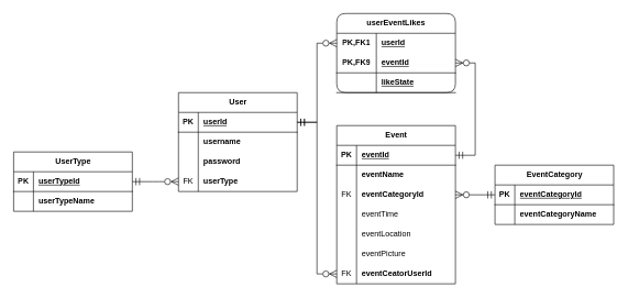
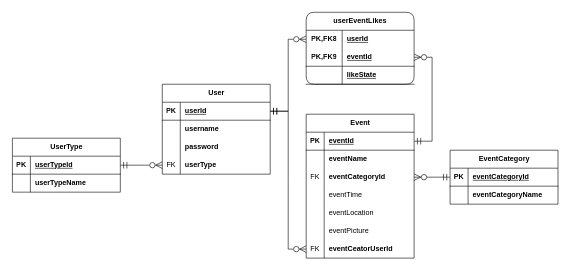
  <mxCell id="0" />
  <mxCell id="1" parent="0" />
  <mxCell id="2" value="User" style="shape=table;startSize=30;container=1;collapsible=1;childLayout=tableLayout;fixedRows=1;rowLines=0;fontStyle=1;align=center;resizeLast=1;html=1;" vertex="1" parent="1"><mxGeometry x="270" y="140" width="180" height="150" as="geometry" /></mxCell>
  <mxCell id="3" value="" style="shape=tableRow;horizontal=0;startSize=0;swimlaneHead=0;swimlaneBody=0;fillColor=none;collapsible=0;dropTarget=0;points=[[0,0.5],[1,0.5]];portConstraint=eastwest;top=0;left=0;right=0;bottom=1;" vertex="1" parent="2"><mxGeometry y="30" width="180" height="30" as="geometry" /></mxCell>
  <mxCell id="4" value="PK" style="shape=partialRectangle;connectable=0;fillColor=none;top=0;left=0;bottom=0;right=0;fontStyle=1;overflow=hidden;whiteSpace=wrap;html=1;" vertex="1" parent="3"><mxGeometry width="30" height="30" as="geometry"><mxRectangle width="30" height="30" as="alternateBounds" /></mxGeometry></mxCell>
  <mxCell id="5" value="userId" style="shape=partialRectangle;connectable=0;fillColor=none;top=0;left=0;bottom=0;right=0;align=left;spacingLeft=6;fontStyle=5;overflow=hidden;whiteSpace=wrap;html=1;" vertex="1" parent="3"><mxGeometry x="30" width="150" height="30" as="geometry"><mxRectangle width="150" height="30" as="alternateBounds" /></mxGeometry></mxCell>
  <mxCell id="6" value="" style="shape=tableRow;horizontal=0;startSize=0;swimlaneHead=0;swimlaneBody=0;fillColor=none;collapsible=0;dropTarget=0;points=[[0,0.5],[1,0.5]];portConstraint=eastwest;top=0;left=0;right=0;bottom=0;" vertex="1" parent="2"><mxGeometry y="60" width="180" height="30" as="geometry" /></mxCell>
  <mxCell id="7" value="" style="shape=partialRectangle;connectable=0;fillColor=none;top=0;left=0;bottom=0;right=0;editable=1;overflow=hidden;whiteSpace=wrap;html=1;" vertex="1" parent="6"><mxGeometry width="30" height="30" as="geometry"><mxRectangle width="30" height="30" as="alternateBounds" /></mxGeometry></mxCell>
  <mxCell id="8" value="username" style="shape=partialRectangle;connectable=0;fillColor=none;top=0;left=0;bottom=0;right=0;align=left;spacingLeft=6;overflow=hidden;whiteSpace=wrap;html=1;fontStyle=1" vertex="1" parent="6"><mxGeometry x="30" width="150" height="30" as="geometry"><mxRectangle width="150" height="30" as="alternateBounds" /></mxGeometry></mxCell>
  <mxCell id="9" value="" style="shape=tableRow;horizontal=0;startSize=0;swimlaneHead=0;swimlaneBody=0;fillColor=none;collapsible=0;dropTarget=0;points=[[0,0.5],[1,0.5]];portConstraint=eastwest;top=0;left=0;right=0;bottom=0;" vertex="1" parent="2"><mxGeometry y="90" width="180" height="30" as="geometry" /></mxCell>
  <mxCell id="10" value="" style="shape=partialRectangle;connectable=0;fillColor=none;top=0;left=0;bottom=0;right=0;editable=1;overflow=hidden;whiteSpace=wrap;html=1;" vertex="1" parent="9"><mxGeometry width="30" height="30" as="geometry"><mxRectangle width="30" height="30" as="alternateBounds" /></mxGeometry></mxCell>
  <mxCell id="11" value="password" style="shape=partialRectangle;connectable=0;fillColor=none;top=0;left=0;bottom=0;right=0;align=left;spacingLeft=6;overflow=hidden;whiteSpace=wrap;html=1;fontStyle=1" vertex="1" parent="9"><mxGeometry x="30" width="150" height="30" as="geometry"><mxRectangle width="150" height="30" as="alternateBounds" /></mxGeometry></mxCell>
  <mxCell id="12" value="" style="shape=tableRow;horizontal=0;startSize=0;swimlaneHead=0;swimlaneBody=0;fillColor=none;collapsible=0;dropTarget=0;points=[[0,0.5],[1,0.5]];portConstraint=eastwest;top=0;left=0;right=0;bottom=0;" vertex="1" parent="2"><mxGeometry y="120" width="180" height="30" as="geometry" /></mxCell>
  <mxCell id="13" value="FK" style="shape=partialRectangle;connectable=0;fillColor=none;top=0;left=0;bottom=0;right=0;editable=1;overflow=hidden;whiteSpace=wrap;html=1;" vertex="1" parent="12"><mxGeometry width="30" height="30" as="geometry"><mxRectangle width="30" height="30" as="alternateBounds" /></mxGeometry></mxCell>
  <mxCell id="14" value="userType" style="shape=partialRectangle;connectable=0;fillColor=none;top=0;left=0;bottom=0;right=0;align=left;spacingLeft=6;overflow=hidden;whiteSpace=wrap;html=1;fontStyle=1" vertex="1" parent="12"><mxGeometry x="30" width="150" height="30" as="geometry"><mxRectangle width="150" height="30" as="alternateBounds" /></mxGeometry></mxCell>
  <mxCell id="15" value="Event" style="shape=table;startSize=30;container=1;collapsible=1;childLayout=tableLayout;fixedRows=1;rowLines=0;fontStyle=1;align=center;resizeLast=1;html=1;" vertex="1" parent="1"><mxGeometry x="510" y="190" width="180" height="240" as="geometry" /></mxCell>
  <mxCell id="16" value="" style="shape=tableRow;horizontal=0;startSize=0;swimlaneHead=0;swimlaneBody=0;fillColor=none;collapsible=0;dropTarget=0;points=[[0,0.5],[1,0.5]];portConstraint=eastwest;top=0;left=0;right=0;bottom=1;" vertex="1" parent="15"><mxGeometry y="30" width="180" height="30" as="geometry" /></mxCell>
  <mxCell id="17" value="PK" style="shape=partialRectangle;connectable=0;fillColor=none;top=0;left=0;bottom=0;right=0;fontStyle=1;overflow=hidden;whiteSpace=wrap;html=1;" vertex="1" parent="16"><mxGeometry width="30" height="30" as="geometry"><mxRectangle width="30" height="30" as="alternateBounds" /></mxGeometry></mxCell>
  <mxCell id="18" value="eventId" style="shape=partialRectangle;connectable=0;fillColor=none;top=0;left=0;bottom=0;right=0;align=left;spacingLeft=6;fontStyle=5;overflow=hidden;whiteSpace=wrap;html=1;" vertex="1" parent="16"><mxGeometry x="30" width="150" height="30" as="geometry"><mxRectangle width="150" height="30" as="alternateBounds" /></mxGeometry></mxCell>
  <mxCell id="19" value="" style="shape=tableRow;horizontal=0;startSize=0;swimlaneHead=0;swimlaneBody=0;fillColor=none;collapsible=0;dropTarget=0;points=[[0,0.5],[1,0.5]];portConstraint=eastwest;top=0;left=0;right=0;bottom=0;" vertex="1" parent="15"><mxGeometry y="60" width="180" height="30" as="geometry" /></mxCell>
  <mxCell id="20" value="" style="shape=partialRectangle;connectable=0;fillColor=none;top=0;left=0;bottom=0;right=0;editable=1;overflow=hidden;whiteSpace=wrap;html=1;" vertex="1" parent="19"><mxGeometry width="30" height="30" as="geometry"><mxRectangle width="30" height="30" as="alternateBounds" /></mxGeometry></mxCell>
  <mxCell id="21" value="eventName" style="shape=partialRectangle;connectable=0;fillColor=none;top=0;left=0;bottom=0;right=0;align=left;spacingLeft=6;overflow=hidden;whiteSpace=wrap;html=1;fontStyle=1" vertex="1" parent="19"><mxGeometry x="30" width="150" height="30" as="geometry"><mxRectangle width="150" height="30" as="alternateBounds" /></mxGeometry></mxCell>
  <mxCell id="22" style="shape=tableRow;horizontal=0;startSize=0;swimlaneHead=0;swimlaneBody=0;fillColor=none;collapsible=0;dropTarget=0;points=[[0,0.5],[1,0.5]];portConstraint=eastwest;top=0;left=0;right=0;bottom=0;" vertex="1" parent="15"><mxGeometry y="90" width="180" height="30" as="geometry" /></mxCell>
  <mxCell id="23" value="FK" style="shape=partialRectangle;connectable=0;fillColor=none;top=0;left=0;bottom=0;right=0;editable=1;overflow=hidden;whiteSpace=wrap;html=1;" vertex="1" parent="22"><mxGeometry width="30" height="30" as="geometry"><mxRectangle width="30" height="30" as="alternateBounds" /></mxGeometry></mxCell>
  <mxCell id="24" value="eventCategoryId" style="shape=partialRectangle;connectable=0;fillColor=none;top=0;left=0;bottom=0;right=0;align=left;spacingLeft=6;overflow=hidden;whiteSpace=wrap;html=1;fontStyle=1" vertex="1" parent="22"><mxGeometry x="30" width="150" height="30" as="geometry"><mxRectangle width="150" height="30" as="alternateBounds" /></mxGeometry></mxCell>
  <mxCell id="25" value="" style="shape=tableRow;horizontal=0;startSize=0;swimlaneHead=0;swimlaneBody=0;fillColor=none;collapsible=0;dropTarget=0;points=[[0,0.5],[1,0.5]];portConstraint=eastwest;top=0;left=0;right=0;bottom=0;" vertex="1" parent="15"><mxGeometry y="120" width="180" height="30" as="geometry" /></mxCell>
  <mxCell id="26" value="" style="shape=partialRectangle;connectable=0;fillColor=none;top=0;left=0;bottom=0;right=0;editable=1;overflow=hidden;whiteSpace=wrap;html=1;" vertex="1" parent="25"><mxGeometry width="30" height="30" as="geometry"><mxRectangle width="30" height="30" as="alternateBounds" /></mxGeometry></mxCell>
  <mxCell id="27" value="eventTime" style="shape=partialRectangle;connectable=0;fillColor=none;top=0;left=0;bottom=0;right=0;align=left;spacingLeft=6;overflow=hidden;whiteSpace=wrap;html=1;" vertex="1" parent="25"><mxGeometry x="30" width="150" height="30" as="geometry"><mxRectangle width="150" height="30" as="alternateBounds" /></mxGeometry></mxCell>
  <mxCell id="28" style="shape=tableRow;horizontal=0;startSize=0;swimlaneHead=0;swimlaneBody=0;fillColor=none;collapsible=0;dropTarget=0;points=[[0,0.5],[1,0.5]];portConstraint=eastwest;top=0;left=0;right=0;bottom=0;" vertex="1" parent="15"><mxGeometry y="150" width="180" height="30" as="geometry" /></mxCell>
  <mxCell id="29" style="shape=partialRectangle;connectable=0;fillColor=none;top=0;left=0;bottom=0;right=0;editable=1;overflow=hidden;whiteSpace=wrap;html=1;" vertex="1" parent="28"><mxGeometry width="30" height="30" as="geometry"><mxRectangle width="30" height="30" as="alternateBounds" /></mxGeometry></mxCell>
  <mxCell id="30" value="eventLocation" style="shape=partialRectangle;connectable=0;fillColor=none;top=0;left=0;bottom=0;right=0;align=left;spacingLeft=6;overflow=hidden;whiteSpace=wrap;html=1;" vertex="1" parent="28"><mxGeometry x="30" width="150" height="30" as="geometry"><mxRectangle width="150" height="30" as="alternateBounds" /></mxGeometry></mxCell>
  <mxCell id="31" style="shape=tableRow;horizontal=0;startSize=0;swimlaneHead=0;swimlaneBody=0;fillColor=none;collapsible=0;dropTarget=0;points=[[0,0.5],[1,0.5]];portConstraint=eastwest;top=0;left=0;right=0;bottom=0;" vertex="1" parent="15"><mxGeometry y="180" width="180" height="30" as="geometry" /></mxCell>
  <mxCell id="32" style="shape=partialRectangle;connectable=0;fillColor=none;top=0;left=0;bottom=0;right=0;editable=1;overflow=hidden;whiteSpace=wrap;html=1;" vertex="1" parent="31"><mxGeometry width="30" height="30" as="geometry"><mxRectangle width="30" height="30" as="alternateBounds" /></mxGeometry></mxCell>
  <mxCell id="33" value="eventPicture" style="shape=partialRectangle;connectable=0;fillColor=none;top=0;left=0;bottom=0;right=0;align=left;spacingLeft=6;overflow=hidden;whiteSpace=wrap;html=1;" vertex="1" parent="31"><mxGeometry x="30" width="150" height="30" as="geometry"><mxRectangle width="150" height="30" as="alternateBounds" /></mxGeometry></mxCell>
  <mxCell id="34" style="shape=tableRow;horizontal=0;startSize=0;swimlaneHead=0;swimlaneBody=0;fillColor=none;collapsible=0;dropTarget=0;points=[[0,0.5],[1,0.5]];portConstraint=eastwest;top=0;left=0;right=0;bottom=0;" vertex="1" parent="15"><mxGeometry y="210" width="180" height="30" as="geometry" /></mxCell>
  <mxCell id="35" value="FK" style="shape=partialRectangle;connectable=0;fillColor=none;top=0;left=0;bottom=0;right=0;editable=1;overflow=hidden;whiteSpace=wrap;html=1;" vertex="1" parent="34"><mxGeometry width="30" height="30" as="geometry"><mxRectangle width="30" height="30" as="alternateBounds" /></mxGeometry></mxCell>
  <mxCell id="36" value="&lt;b&gt;eventCeatorUserId&lt;/b&gt;" style="shape=partialRectangle;connectable=0;fillColor=none;top=0;left=0;bottom=0;right=0;align=left;spacingLeft=6;overflow=hidden;whiteSpace=wrap;html=1;" vertex="1" parent="34"><mxGeometry x="30" width="150" height="30" as="geometry"><mxRectangle width="150" height="30" as="alternateBounds" /></mxGeometry></mxCell>
  <mxCell id="37" value="EventCategory" style="shape=table;startSize=30;container=1;collapsible=1;childLayout=tableLayout;fixedRows=1;rowLines=0;fontStyle=1;align=center;resizeLast=1;html=1;" vertex="1" parent="1"><mxGeometry x="750" y="250" width="180" height="90" as="geometry" /></mxCell>
  <mxCell id="38" value="" style="shape=tableRow;horizontal=0;startSize=0;swimlaneHead=0;swimlaneBody=0;fillColor=none;collapsible=0;dropTarget=0;points=[[0,0.5],[1,0.5]];portConstraint=eastwest;top=0;left=0;right=0;bottom=1;" vertex="1" parent="37"><mxGeometry y="30" width="180" height="30" as="geometry" /></mxCell>
  <mxCell id="39" value="PK" style="shape=partialRectangle;connectable=0;fillColor=none;top=0;left=0;bottom=0;right=0;fontStyle=1;overflow=hidden;whiteSpace=wrap;html=1;" vertex="1" parent="38"><mxGeometry width="30" height="30" as="geometry"><mxRectangle width="30" height="30" as="alternateBounds" /></mxGeometry></mxCell>
  <mxCell id="40" value="eventCategoryId" style="shape=partialRectangle;connectable=0;fillColor=none;top=0;left=0;bottom=0;right=0;align=left;spacingLeft=6;fontStyle=5;overflow=hidden;whiteSpace=wrap;html=1;" vertex="1" parent="38"><mxGeometry x="30" width="150" height="30" as="geometry"><mxRectangle width="150" height="30" as="alternateBounds" /></mxGeometry></mxCell>
  <mxCell id="41" value="" style="shape=tableRow;horizontal=0;startSize=0;swimlaneHead=0;swimlaneBody=0;fillColor=none;collapsible=0;dropTarget=0;points=[[0,0.5],[1,0.5]];portConstraint=eastwest;top=0;left=0;right=0;bottom=0;" vertex="1" parent="37"><mxGeometry y="60" width="180" height="30" as="geometry" /></mxCell>
  <mxCell id="42" value="" style="shape=partialRectangle;connectable=0;fillColor=none;top=0;left=0;bottom=0;right=0;editable=1;overflow=hidden;whiteSpace=wrap;html=1;" vertex="1" parent="41"><mxGeometry width="30" height="30" as="geometry"><mxRectangle width="30" height="30" as="alternateBounds" /></mxGeometry></mxCell>
  <mxCell id="43" value="eventCategoryName" style="shape=partialRectangle;connectable=0;fillColor=none;top=0;left=0;bottom=0;right=0;align=left;spacingLeft=6;overflow=hidden;whiteSpace=wrap;html=1;fontStyle=1" vertex="1" parent="41"><mxGeometry x="30" width="150" height="30" as="geometry"><mxRectangle width="150" height="30" as="alternateBounds" /></mxGeometry></mxCell>
  <mxCell id="44" value="userEventLikes" style="shape=table;startSize=30;container=1;collapsible=1;childLayout=tableLayout;fixedRows=1;rowLines=0;fontStyle=1;align=center;resizeLast=1;html=1;whiteSpace=wrap;rounded=1;" vertex="1" parent="1"><mxGeometry x="510" y="20" width="180" height="120" as="geometry" /></mxCell>
  <mxCell id="45" value="" style="shape=tableRow;horizontal=0;startSize=0;swimlaneHead=0;swimlaneBody=0;fillColor=none;collapsible=0;dropTarget=0;points=[[0,0.5],[1,0.5]];portConstraint=eastwest;top=0;left=0;right=0;bottom=0;html=1;" vertex="1" parent="44"><mxGeometry y="30" width="180" height="30" as="geometry" /></mxCell>
- <mxCell id="46" value="PK,FK1" style="shape=partialRectangle;connectable=0;fillColor=none;top=0;left=0;bottom=0;right=0;fontStyle=1;overflow=hidden;html=1;whiteSpace=wrap;" vertex="1" parent="45"><mxGeometry width="60" height="30" as="geometry"><mxRectangle width="60" height="30" as="alternateBounds" /></mxGeometry></mxCell>
+ <mxCell id="46" value="PK,FK8" style="shape=partialRectangle;connectable=0;fillColor=none;top=0;left=0;bottom=0;right=0;fontStyle=1;overflow=hidden;html=1;whiteSpace=wrap;" vertex="1" parent="45"><mxGeometry width="60" height="30" as="geometry"><mxRectangle width="60" height="30" as="alternateBounds" /></mxGeometry></mxCell>
  <mxCell id="47" value="userId" style="shape=partialRectangle;connectable=0;fillColor=none;top=0;left=0;bottom=0;right=0;align=left;spacingLeft=6;fontStyle=5;overflow=hidden;html=1;whiteSpace=wrap;" vertex="1" parent="45"><mxGeometry x="60" width="120" height="30" as="geometry"><mxRectangle width="120" height="30" as="alternateBounds" /></mxGeometry></mxCell>
  <mxCell id="48" value="" style="shape=tableRow;horizontal=0;startSize=0;swimlaneHead=0;swimlaneBody=0;fillColor=none;collapsible=0;dropTarget=0;points=[[0,0.5],[1,0.5]];portConstraint=eastwest;top=0;left=0;right=0;bottom=1;html=1;" vertex="1" parent="44"><mxGeometry y="60" width="180" height="30" as="geometry" /></mxCell>
  <mxCell id="49" value="PK,FK9" style="shape=partialRectangle;connectable=0;fillColor=none;top=0;left=0;bottom=0;right=0;fontStyle=1;overflow=hidden;html=1;whiteSpace=wrap;" vertex="1" parent="48"><mxGeometry width="60" height="30" as="geometry"><mxRectangle width="60" height="30" as="alternateBounds" /></mxGeometry></mxCell>
  <mxCell id="50" value="eventId" style="shape=partialRectangle;connectable=0;fillColor=none;top=0;left=0;bottom=0;right=0;align=left;spacingLeft=6;fontStyle=5;overflow=hidden;html=1;whiteSpace=wrap;" vertex="1" parent="48"><mxGeometry x="60" width="120" height="30" as="geometry"><mxRectangle width="120" height="30" as="alternateBounds" /></mxGeometry></mxCell>
  <mxCell id="51" style="shape=tableRow;horizontal=0;startSize=0;swimlaneHead=0;swimlaneBody=0;fillColor=none;collapsible=0;dropTarget=0;points=[[0,0.5],[1,0.5]];portConstraint=eastwest;top=0;left=0;right=0;bottom=1;html=1;" vertex="1" parent="44"><mxGeometry y="90" width="180" height="30" as="geometry" /></mxCell>
  <mxCell id="52" style="shape=partialRectangle;connectable=0;fillColor=none;top=0;left=0;bottom=0;right=0;fontStyle=1;overflow=hidden;html=1;whiteSpace=wrap;" vertex="1" parent="51"><mxGeometry width="60" height="30" as="geometry"><mxRectangle width="60" height="30" as="alternateBounds" /></mxGeometry></mxCell>
  <mxCell id="53" value="likeState" style="shape=partialRectangle;connectable=0;fillColor=none;top=0;left=0;bottom=0;right=0;align=left;spacingLeft=6;fontStyle=5;overflow=hidden;html=1;whiteSpace=wrap;" vertex="1" parent="51"><mxGeometry x="60" width="120" height="30" as="geometry"><mxRectangle width="120" height="30" as="alternateBounds" /></mxGeometry></mxCell>
  <mxCell id="54" value="UserType" style="shape=table;startSize=30;container=1;collapsible=1;childLayout=tableLayout;fixedRows=1;rowLines=0;fontStyle=1;align=center;resizeLast=1;html=1;" vertex="1" parent="1"><mxGeometry x="20" y="230" width="180" height="90" as="geometry" /></mxCell>
  <mxCell id="55" value="" style="shape=tableRow;horizontal=0;startSize=0;swimlaneHead=0;swimlaneBody=0;fillColor=none;collapsible=0;dropTarget=0;points=[[0,0.5],[1,0.5]];portConstraint=eastwest;top=0;left=0;right=0;bottom=1;" vertex="1" parent="54"><mxGeometry y="30" width="180" height="30" as="geometry" /></mxCell>
  <mxCell id="56" value="PK" style="shape=partialRectangle;connectable=0;fillColor=none;top=0;left=0;bottom=0;right=0;fontStyle=1;overflow=hidden;whiteSpace=wrap;html=1;" vertex="1" parent="55"><mxGeometry width="30" height="30" as="geometry"><mxRectangle width="30" height="30" as="alternateBounds" /></mxGeometry></mxCell>
  <mxCell id="57" value="userTypeId" style="shape=partialRectangle;connectable=0;fillColor=none;top=0;left=0;bottom=0;right=0;align=left;spacingLeft=6;fontStyle=5;overflow=hidden;whiteSpace=wrap;html=1;" vertex="1" parent="55"><mxGeometry x="30" width="150" height="30" as="geometry"><mxRectangle width="150" height="30" as="alternateBounds" /></mxGeometry></mxCell>
  <mxCell id="58" value="" style="shape=tableRow;horizontal=0;startSize=0;swimlaneHead=0;swimlaneBody=0;fillColor=none;collapsible=0;dropTarget=0;points=[[0,0.5],[1,0.5]];portConstraint=eastwest;top=0;left=0;right=0;bottom=0;" vertex="1" parent="54"><mxGeometry y="60" width="180" height="30" as="geometry" /></mxCell>
  <mxCell id="59" value="" style="shape=partialRectangle;connectable=0;fillColor=none;top=0;left=0;bottom=0;right=0;editable=1;overflow=hidden;whiteSpace=wrap;html=1;" vertex="1" parent="58"><mxGeometry width="30" height="30" as="geometry"><mxRectangle width="30" height="30" as="alternateBounds" /></mxGeometry></mxCell>
  <mxCell id="60" value="userTypeName" style="shape=partialRectangle;connectable=0;fillColor=none;top=0;left=0;bottom=0;right=0;align=left;spacingLeft=6;overflow=hidden;whiteSpace=wrap;html=1;fontStyle=1" vertex="1" parent="58"><mxGeometry x="30" width="150" height="30" as="geometry"><mxRectangle width="150" height="30" as="alternateBounds" /></mxGeometry></mxCell>
  <mxCell id="61" value="" style="edgeStyle=entityRelationEdgeStyle;fontSize=12;html=1;endArrow=ERzeroToMany;rounded=0;startArrow=ERmandOne;startFill=0;strokeWidth=1;endSize=9;startSize=9;endFill=0;" edge="1" parent="1" source="55" target="12"><mxGeometry width="100" height="100" relative="1" as="geometry"><mxPoint x="260" y="0" as="sourcePoint" /><mxPoint x="210" y="120" as="targetPoint" /></mxGeometry></mxCell>
  <mxCell id="62" value="" style="edgeStyle=entityRelationEdgeStyle;fontSize=12;html=1;endArrow=ERmandOne;rounded=0;startArrow=ERzeroToMany;startFill=0;strokeWidth=1;endSize=9;startSize=9;endFill=0;" edge="1" parent="1" source="22" target="38"><mxGeometry width="100" height="100" relative="1" as="geometry"><mxPoint x="525" y="200" as="sourcePoint" /><mxPoint x="595" y="200" as="targetPoint" /></mxGeometry></mxCell>
  <mxCell id="63" value="" style="edgeStyle=entityRelationEdgeStyle;fontSize=12;html=1;endArrow=ERmandOne;rounded=0;startArrow=ERzeroToMany;startFill=0;strokeWidth=1;endSize=9;startSize=9;endFill=0;" edge="1" parent="1" source="45" target="3"><mxGeometry width="100" height="100" relative="1" as="geometry"><mxPoint x="500" y="120" as="sourcePoint" /><mxPoint x="570" y="120" as="targetPoint" /></mxGeometry></mxCell>
  <mxCell id="64" value="" style="edgeStyle=entityRelationEdgeStyle;fontSize=12;html=1;endArrow=ERmandOne;rounded=0;startArrow=ERzeroToMany;startFill=0;strokeWidth=1;endSize=9;startSize=9;endFill=0;" edge="1" parent="1" source="48" target="16"><mxGeometry width="100" height="100" relative="1" as="geometry"><mxPoint x="630" y="150" as="sourcePoint" /><mxPoint x="630" y="150" as="targetPoint" /></mxGeometry></mxCell>
  <mxCell id="65" value="" style="edgeStyle=entityRelationEdgeStyle;fontSize=12;html=1;endArrow=ERzeroToMany;rounded=0;startArrow=ERmandOne;startFill=0;strokeWidth=1;endSize=9;startSize=9;endFill=0;entryX=0;entryY=0.5;entryDx=0;entryDy=0;" edge="1" parent="1" source="3" target="34"><mxGeometry width="100" height="100" relative="1" as="geometry"><mxPoint x="360" y="340" as="sourcePoint" /><mxPoint x="410" y="430" as="targetPoint" /></mxGeometry></mxCell>
